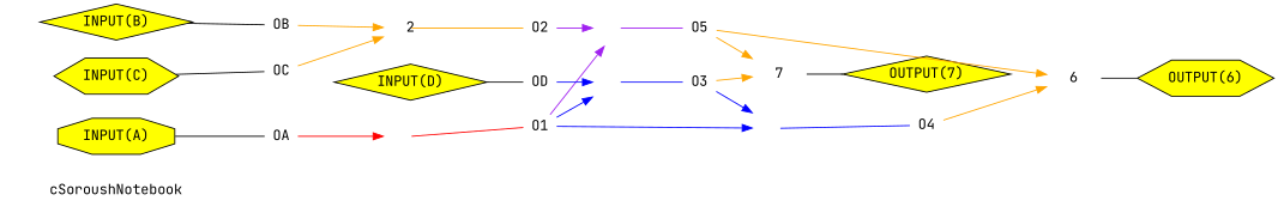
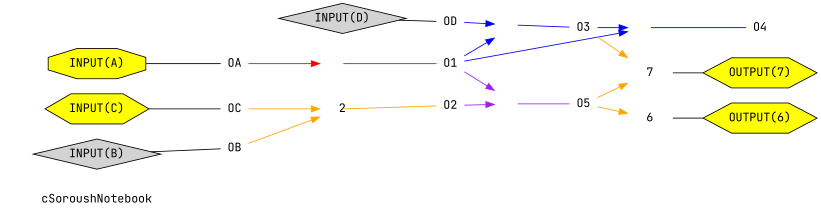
  digraph {
    fontname="JetBrains Mono"
    rankdir=LR
    splines=false
    node [fontname="JetBrains Mono" shape=none]
    edge [fontname="JetBrains Mono" color=orange]
    cSoroushNotebook [color=invis shape=hexagon]
    n2 [fillcolor=yellow label="INPUT(A)" shape=octagon style=filled]
    OA [fixedsize=false height=0 width=0]
    n4 [fillcolor=red fontcolor=white label=1]
    O1 [fixedsize=false height=0 width=0]
-   n6 [label="INPUT(B)" shape=diamond style=filled fillcolor=yellow]
+   n6 [label="INPUT(B)" shape=diamond style=filled]
    OB [fixedsize=false height=0 width=0]
    n8 [fillcolor=orange fontcolor=black label=2]
    O2 [fixedsize=false height=0 width=0]
    n10 [fillcolor=yellow label="INPUT(C)" shape=hexagon style=filled]
    OC [fixedsize=false height=0 width=0]
-   n12 [label="INPUT(D)" shape=diamond style=filled fillcolor=yellow]
+   n12 [label="INPUT(D)" shape=diamond style=filled]
    OD [fixedsize=false height=0 width=0]
    n14 [fillcolor=blue fontcolor=white label=3]
    O3 [fixedsize=false height=0 width=0]
    n16 [fillcolor=yellow label="OUTPUT(6)" shape=hexagon style=filled]
-   n17 [fillcolor=yellow label="OUTPUT(7)" shape=diamond style=filled]
+   n17 [fillcolor=yellow label="OUTPUT(7)" shape=hexagon style=filled]
    n18 [fillcolor=blue fontcolor=white label=4]
    n19 [fillcolor=purple fontcolor=white label=5]
    O4 [fixedsize=false height=0 width=0]
    O5 [fixedsize=false height=0 width=0]
    n22 [fillcolor=orange fontcolor=black label=7]
    n23 [fillcolor=orange fontcolor=black label=6]
    n2 -> OA [arrowhead=none color=""]
    OA -> n4 [color=red]
    n4 -> O1 [arrowhead=none color=red tailclip=false]
    O1 -> n14 [color=blue]
    O1 -> n18 [color=blue]
    O1 -> n19 [color=purple]
    n6 -> OB [arrowhead=none color=""]
    OB -> n8
    n8 -> O2 [arrowhead=none tailclip=false]
    O2 -> n19 [color=purple]
    n10 -> OC [arrowhead=none color=""]
    OC -> n8
    n12 -> OD [arrowhead=none color=""]
    OD -> n14 [color=blue]
    n14 -> O3 [arrowhead=none color=blue tailclip=false]
    O3 -> n18 [color=blue]
    O3 -> n22
    n18 -> O4 [arrowhead=none color=blue tailclip=false]
    n19 -> O5 [arrowhead=none color=purple tailclip=false]
-   O4 -> n23
    O5 -> n22
    O5 -> n23
    n22 -> n17 [arrowhead=none color=black]
    n23 -> n16 [arrowhead=none color=black]
  }
